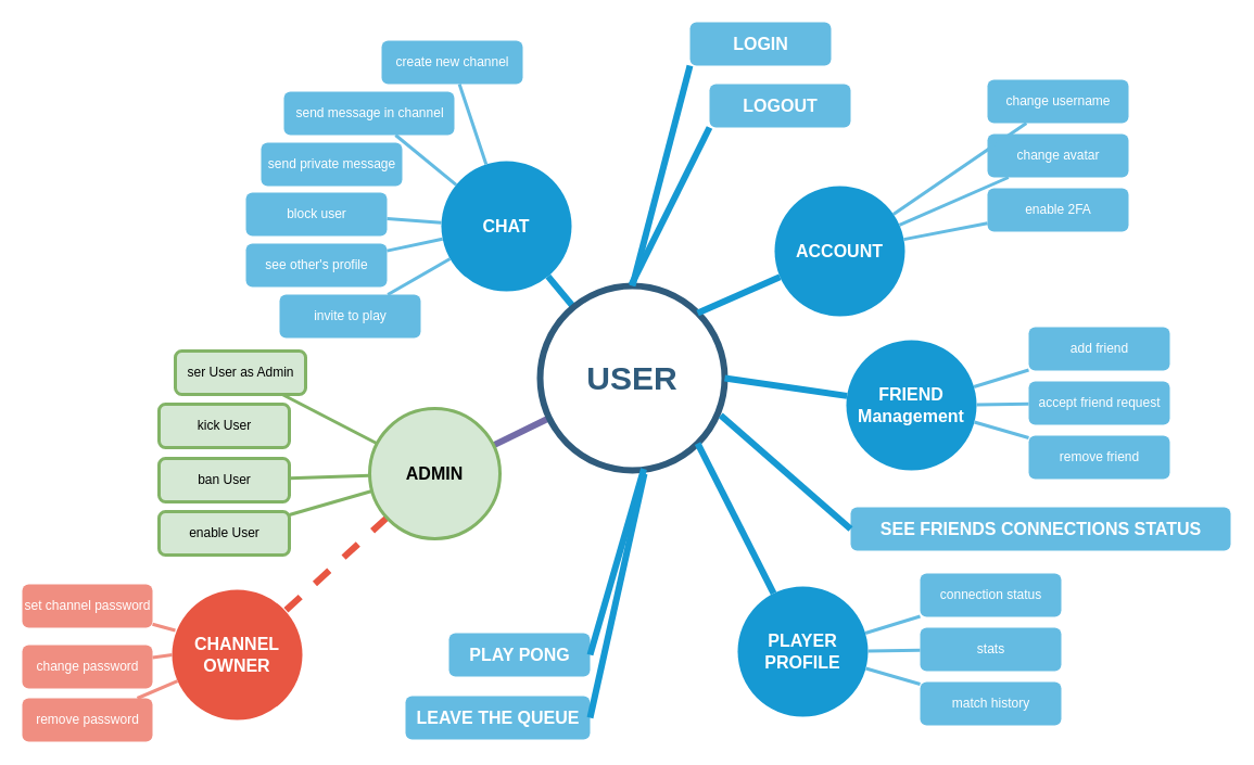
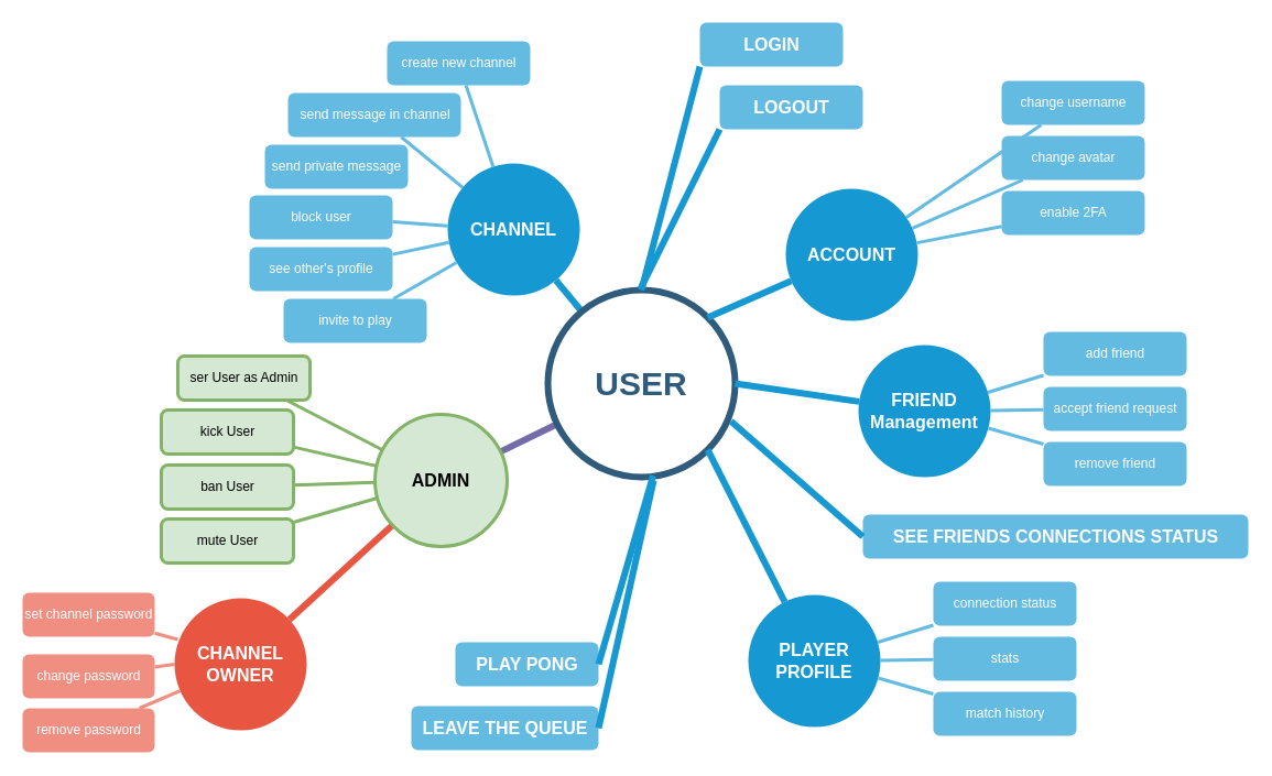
  <mxCell id="0" />
  <mxCell id="1" parent="0" />
- <mxCell id="2" value="CHAT" style="ellipse;whiteSpace=wrap;html=1;shadow=0;fontFamily=Helvetica;fontSize=16;fontColor=#FFFFFF;align=center;strokeWidth=3;fillColor=#1699D3;strokeColor=none;fontStyle=1" parent="1" vertex="1"><mxGeometry x="406" y="148" width="120" height="120" as="geometry" /></mxCell>
+ <mxCell id="2" value="CHANNEL" style="ellipse;whiteSpace=wrap;html=1;shadow=0;fontFamily=Helvetica;fontSize=16;fontColor=#FFFFFF;align=center;strokeWidth=3;fillColor=#1699D3;strokeColor=none;fontStyle=1" parent="1" vertex="1"><mxGeometry x="406" y="148" width="120" height="120" as="geometry" /></mxCell>
  <mxCell id="3" value="CHANNEL OWNER" style="ellipse;whiteSpace=wrap;html=1;shadow=0;fontFamily=Helvetica;fontSize=16;fontColor=#FFFFFF;align=center;strokeWidth=3;fillColor=#E85642;strokeColor=none;fontStyle=1" parent="1" vertex="1"><mxGeometry x="158" y="543" width="120" height="120" as="geometry" /></mxCell>
  <mxCell id="4" style="endArrow=none;strokeWidth=6;strokeColor=#1699D3;html=1;" parent="1" source="24" target="2" edge="1"><mxGeometry relative="1" as="geometry" /></mxCell>
  <mxCell id="5" style="endArrow=none;strokeWidth=6;strokeColor=#736CA8;html=1;" parent="1" source="24" target="25" edge="1"><mxGeometry relative="1" as="geometry" /></mxCell>
- <mxCell id="6" value="" style="edgeStyle=none;endArrow=none;strokeWidth=6;strokeColor=#E85642;html=1;dashed=1;" parent="1" source="25" target="3" edge="1"><mxGeometry x="181" y="226.5" width="100" height="100" as="geometry"><mxPoint x="-157" y="-133.5" as="sourcePoint" /><mxPoint x="-57" y="-233.5" as="targetPoint" /></mxGeometry></mxCell>
+ <mxCell id="6" value="" style="edgeStyle=none;endArrow=none;strokeWidth=6;strokeColor=#E85642;html=1;" parent="1" source="25" target="3" edge="1"><mxGeometry x="181" y="226.5" width="100" height="100" as="geometry"><mxPoint x="-157" y="-133.5" as="sourcePoint" /><mxPoint x="-57" y="-233.5" as="targetPoint" /></mxGeometry></mxCell>
  <mxCell id="7" value="invite to play" style="rounded=1;fillColor=#64BBE2;strokeColor=none;strokeWidth=3;shadow=0;html=1;fontColor=#FFFFFF;" parent="1" vertex="1"><mxGeometry x="257" y="271" width="130" height="40" as="geometry" /></mxCell>
  <mxCell id="8" value="see other's profile" style="rounded=1;fillColor=#64BBE2;strokeColor=none;strokeWidth=3;shadow=0;html=1;fontColor=#FFFFFF;" parent="1" vertex="1"><mxGeometry x="226" y="224" width="130" height="40" as="geometry" /></mxCell>
  <mxCell id="9" value="block user" style="rounded=1;fillColor=#64BBE2;strokeColor=none;strokeWidth=3;shadow=0;html=1;fontColor=#FFFFFF;" parent="1" vertex="1"><mxGeometry x="226" y="177" width="130" height="40" as="geometry" /></mxCell>
  <mxCell id="10" value="send private message" style="rounded=1;fillColor=#64BBE2;strokeColor=none;strokeWidth=3;shadow=0;html=1;fontColor=#FFFFFF;" parent="1" vertex="1"><mxGeometry x="240" y="131" width="130" height="40" as="geometry" /></mxCell>
  <mxCell id="11" value="send message in channel" style="rounded=1;fillColor=#64BBE2;strokeColor=none;strokeWidth=3;shadow=0;html=1;fontColor=#FFFFFF;" parent="1" vertex="1"><mxGeometry x="261" y="84" width="157" height="40" as="geometry" /></mxCell>
  <mxCell id="12" value="create new channel" style="rounded=1;fillColor=#64BBE2;strokeColor=none;strokeWidth=3;shadow=0;html=1;fontColor=#FFFFFF;" parent="1" vertex="1"><mxGeometry x="351" y="37" width="130" height="40" as="geometry" /></mxCell>
  <mxCell id="13" value="" style="edgeStyle=none;endArrow=none;strokeWidth=3;strokeColor=#64BBE2;html=1;" parent="1" source="2" target="7" edge="1"><mxGeometry x="-221.5" y="56.5" width="100" height="100" as="geometry"><mxPoint x="-655.5" y="-306.5" as="sourcePoint" /><mxPoint x="-555.5" y="-406.5" as="targetPoint" /></mxGeometry></mxCell>
  <mxCell id="14" value="" style="edgeStyle=none;endArrow=none;strokeWidth=3;strokeColor=#64BBE2;html=1;" parent="1" source="2" target="8" edge="1"><mxGeometry x="-221.5" y="56.5" width="100" height="100" as="geometry"><mxPoint x="-655.5" y="-306.5" as="sourcePoint" /><mxPoint x="-555.5" y="-406.5" as="targetPoint" /></mxGeometry></mxCell>
  <mxCell id="15" value="" style="edgeStyle=none;endArrow=none;strokeWidth=3;strokeColor=#64BBE2;html=1;" parent="1" source="2" target="9" edge="1"><mxGeometry x="-221.5" y="56.5" width="100" height="100" as="geometry"><mxPoint x="-655.5" y="-306.5" as="sourcePoint" /><mxPoint x="-555.5" y="-406.5" as="targetPoint" /></mxGeometry></mxCell>
  <mxCell id="16" value="" style="edgeStyle=none;endArrow=none;strokeWidth=3;strokeColor=#64BBE2;html=1;" parent="1" source="2" target="11" edge="1"><mxGeometry x="-221.5" y="56.5" width="100" height="100" as="geometry"><mxPoint x="-655.5" y="-306.5" as="sourcePoint" /><mxPoint x="-555.5" y="-406.5" as="targetPoint" /></mxGeometry></mxCell>
  <mxCell id="17" value="" style="edgeStyle=none;endArrow=none;strokeWidth=3;strokeColor=#64BBE2;html=1;" parent="1" source="2" target="12" edge="1"><mxGeometry x="-221.5" y="56.5" width="100" height="100" as="geometry"><mxPoint x="-655.5" y="-306.5" as="sourcePoint" /><mxPoint x="-555.5" y="-406.5" as="targetPoint" /></mxGeometry></mxCell>
  <mxCell id="18" value="set channel password" style="rounded=1;fillColor=#f08e81;strokeColor=none;strokeWidth=3;shadow=0;html=1;fontColor=#FFFFFF;" parent="1" vertex="1"><mxGeometry x="20" y="538" width="120" height="40" as="geometry" /></mxCell>
  <mxCell id="19" value="change password" style="rounded=1;fillColor=#f08e81;strokeColor=none;strokeWidth=3;shadow=0;html=1;fontColor=#FFFFFF;" parent="1" vertex="1"><mxGeometry x="20" y="594" width="120" height="40" as="geometry" /></mxCell>
  <mxCell id="20" value="remove password" style="rounded=1;fillColor=#f08e81;strokeColor=none;strokeWidth=3;shadow=0;html=1;fontColor=#FFFFFF;" parent="1" vertex="1"><mxGeometry x="20" y="643" width="120" height="40" as="geometry" /></mxCell>
  <mxCell id="21" value="" style="edgeStyle=none;endArrow=none;strokeWidth=3;strokeColor=#F08E81;html=1;exitX=0.025;exitY=0.313;exitDx=0;exitDy=0;exitPerimeter=0;" parent="1" source="3" target="18" edge="1"><mxGeometry x="188.5" y="51.5" width="100" height="100" as="geometry"><mxPoint x="152.701" y="550.902" as="sourcePoint" /><mxPoint x="-136" y="-636.5" as="targetPoint" /></mxGeometry></mxCell>
  <mxCell id="22" value="" style="edgeStyle=none;endArrow=none;strokeWidth=3;strokeColor=#F08E81;html=1;exitX=0;exitY=0.5;exitDx=0;exitDy=0;" parent="1" source="3" target="19" edge="1"><mxGeometry x="188.5" y="51.5" width="100" height="100" as="geometry"><mxPoint x="158.001" y="571.098" as="sourcePoint" /><mxPoint x="-136" y="-636.5" as="targetPoint" /></mxGeometry></mxCell>
  <mxCell id="23" value="" style="edgeStyle=none;endArrow=none;strokeWidth=3;strokeColor=#F08E81;html=1;" parent="1" source="3" target="20" edge="1"><mxGeometry x="188.5" y="51.5" width="100" height="100" as="geometry"><mxPoint x="-230.5" y="-479.5" as="sourcePoint" /><mxPoint x="-130.5" y="-579.5" as="targetPoint" /></mxGeometry></mxCell>
  <mxCell id="24" value="USER" style="ellipse;whiteSpace=wrap;html=1;shadow=0;fontFamily=Helvetica;fontSize=30;fontColor=#2F5B7C;align=center;strokeColor=#2F5B7C;strokeWidth=6;fillColor=#FFFFFF;fontStyle=1;gradientColor=none;" parent="1" vertex="1"><mxGeometry x="497" y="263" width="170" height="170" as="geometry" /></mxCell>
  <mxCell id="25" value="ADMIN" style="ellipse;whiteSpace=wrap;html=1;shadow=0;fontFamily=Helvetica;fontSize=16;align=center;strokeWidth=3;fillColor=#d5e8d4;strokeColor=#82b366;fontStyle=1" parent="1" vertex="1"><mxGeometry x="340" y="376" width="120" height="120" as="geometry" /></mxCell>
  <mxCell id="26" value="ser User as Admin" style="rounded=1;fillColor=#d5e8d4;strokeColor=#82b366;strokeWidth=3;shadow=0;html=1;" parent="1" vertex="1"><mxGeometry x="161" y="323" width="120" height="40" as="geometry" /></mxCell>
  <mxCell id="27" value="kick User" style="rounded=1;fillColor=#d5e8d4;strokeColor=#82b366;strokeWidth=3;shadow=0;html=1;" parent="1" vertex="1"><mxGeometry x="146" y="372" width="120" height="40" as="geometry" /></mxCell>
- <mxCell id="28" value="enable User" style="rounded=1;fillColor=#d5e8d4;strokeColor=#82b366;strokeWidth=3;shadow=0;html=1;" parent="1" vertex="1"><mxGeometry x="146" y="471" width="120" height="40" as="geometry" /></mxCell>
+ <mxCell id="28" value="mute User" style="rounded=1;fillColor=#d5e8d4;strokeColor=#82b366;strokeWidth=3;shadow=0;html=1;" parent="1" vertex="1"><mxGeometry x="146" y="471" width="120" height="40" as="geometry" /></mxCell>
  <mxCell id="29" value="" style="edgeStyle=none;endArrow=none;strokeWidth=3;strokeColor=#82b366;html=1;fillColor=#d5e8d4;" parent="1" source="25" target="26" edge="1"><mxGeometry x="-1498" y="-303.5" width="100" height="100" as="geometry"><mxPoint x="-1604" y="-571" as="sourcePoint" /><mxPoint x="-1504" y="-671" as="targetPoint" /></mxGeometry></mxCell>
  <mxCell id="30" value="ban User" style="rounded=1;fillColor=#d5e8d4;strokeColor=#82b366;strokeWidth=3;shadow=0;html=1;" parent="1" vertex="1"><mxGeometry x="146" y="422" width="120" height="40" as="geometry" /></mxCell>
+ <mxCell id="31" value="" style="edgeStyle=none;endArrow=none;strokeWidth=3;strokeColor=#82b366;html=1;fillColor=#d5e8d4;" parent="1" source="25" target="27" edge="1"><mxGeometry x="-1498" y="-303.5" width="100" height="100" as="geometry"><mxPoint x="-1604" y="-571" as="sourcePoint" /><mxPoint x="-1504" y="-671" as="targetPoint" /></mxGeometry></mxCell>
  <mxCell id="32" value="" style="edgeStyle=none;endArrow=none;strokeWidth=3;strokeColor=#82b366;html=1;fillColor=#d5e8d4;" parent="1" source="25" target="28" edge="1"><mxGeometry x="-1498" y="-303.5" width="100" height="100" as="geometry"><mxPoint x="-1604" y="-571" as="sourcePoint" /><mxPoint x="-1504" y="-671" as="targetPoint" /></mxGeometry></mxCell>
  <mxCell id="33" value="" style="edgeStyle=none;endArrow=none;strokeWidth=3;strokeColor=#82b366;html=1;fillColor=#d5e8d4;" parent="1" source="25" target="30" edge="1"><mxGeometry x="-1498" y="-303.5" width="100" height="100" as="geometry"><mxPoint x="-1604" y="-571" as="sourcePoint" /><mxPoint x="-1504" y="-671" as="targetPoint" /></mxGeometry></mxCell>
  <mxCell id="34" style="edgeStyle=none;rounded=0;html=1;exitX=0.5;exitY=1;endArrow=none;endFill=0;jettySize=auto;orthogonalLoop=1;strokeColor=#82b366;strokeWidth=2;fillColor=#d5e8d4;fontSize=20;fontColor=#23445D;" parent="1" source="30" target="30" edge="1"><mxGeometry relative="1" as="geometry" /></mxCell>
  <mxCell id="35" style="edgeStyle=orthogonalEdgeStyle;rounded=0;orthogonalLoop=1;jettySize=auto;html=1;exitX=0.5;exitY=1;exitDx=0;exitDy=0;" edge="1" parent="1" source="11" target="11"><mxGeometry relative="1" as="geometry" /></mxCell>
  <mxCell id="36" value="ACCOUNT" style="ellipse;whiteSpace=wrap;html=1;shadow=0;fontFamily=Helvetica;fontSize=16;fontColor=#FFFFFF;align=center;strokeWidth=3;fillColor=#1699D3;strokeColor=none;fontStyle=1" vertex="1" parent="1"><mxGeometry x="713" y="171" width="120" height="120" as="geometry" /></mxCell>
  <mxCell id="37" style="endArrow=none;strokeWidth=6;strokeColor=#1699D3;html=1;exitX=1;exitY=0;exitDx=0;exitDy=0;" edge="1" parent="1" target="36" source="24"><mxGeometry relative="1" as="geometry"><mxPoint x="643" y="294" as="sourcePoint" /></mxGeometry></mxCell>
  <mxCell id="38" value="enable 2FA" style="rounded=1;fillColor=#64BBE2;strokeColor=none;strokeWidth=3;shadow=0;html=1;fontColor=#FFFFFF;" vertex="1" parent="1"><mxGeometry x="909" y="173" width="130" height="40" as="geometry" /></mxCell>
  <mxCell id="39" value="change avatar" style="rounded=1;fillColor=#64BBE2;strokeColor=none;strokeWidth=3;shadow=0;html=1;fontColor=#FFFFFF;" vertex="1" parent="1"><mxGeometry x="909" y="123" width="130" height="40" as="geometry" /></mxCell>
  <mxCell id="40" value="change username" style="rounded=1;fillColor=#64BBE2;strokeColor=none;strokeWidth=3;shadow=0;html=1;fontColor=#FFFFFF;" vertex="1" parent="1"><mxGeometry x="909" y="73" width="130" height="40" as="geometry" /></mxCell>
  <mxCell id="41" value="" style="edgeStyle=none;endArrow=none;strokeWidth=3;strokeColor=#64BBE2;html=1;" edge="1" parent="1" source="36" target="38"><mxGeometry x="-221.5" y="56.5" width="100" height="100" as="geometry"><mxPoint x="3.5" y="-213.5" as="sourcePoint" /><mxPoint x="103.5" y="-313.5" as="targetPoint" /></mxGeometry></mxCell>
  <mxCell id="42" value="" style="edgeStyle=none;endArrow=none;strokeWidth=3;strokeColor=#64BBE2;html=1;" edge="1" parent="1" source="36" target="39"><mxGeometry x="-221.5" y="56.5" width="100" height="100" as="geometry"><mxPoint x="3.5" y="-213.5" as="sourcePoint" /><mxPoint x="103.5" y="-313.5" as="targetPoint" /></mxGeometry></mxCell>
  <mxCell id="43" value="" style="edgeStyle=none;endArrow=none;strokeWidth=3;strokeColor=#64BBE2;html=1;" edge="1" parent="1" source="36" target="40"><mxGeometry x="-221.5" y="56.5" width="100" height="100" as="geometry"><mxPoint x="3.5" y="-213.5" as="sourcePoint" /><mxPoint x="103.5" y="-313.5" as="targetPoint" /></mxGeometry></mxCell>
  <mxCell id="44" style="edgeStyle=orthogonalEdgeStyle;rounded=0;orthogonalLoop=1;jettySize=auto;html=1;exitX=0.5;exitY=1;exitDx=0;exitDy=0;" edge="1" parent="1"><mxGeometry relative="1" as="geometry"><mxPoint x="1005.5" y="88" as="sourcePoint" /><mxPoint x="1005.5" y="88" as="targetPoint" /></mxGeometry></mxCell>
  <mxCell id="45" value="FRIEND Management" style="ellipse;whiteSpace=wrap;html=1;shadow=0;fontFamily=Helvetica;fontSize=16;fontColor=#FFFFFF;align=center;strokeWidth=3;fillColor=#1699D3;strokeColor=none;fontStyle=1" vertex="1" parent="1"><mxGeometry x="779" y="313" width="120" height="120" as="geometry" /></mxCell>
  <mxCell id="46" style="endArrow=none;strokeWidth=6;strokeColor=#1699D3;html=1;exitX=1;exitY=0.5;exitDx=0;exitDy=0;" edge="1" parent="1" target="45" source="24"><mxGeometry relative="1" as="geometry"><mxPoint x="646" y="464" as="sourcePoint" /></mxGeometry></mxCell>
  <mxCell id="47" value="remove friend" style="rounded=1;fillColor=#64BBE2;strokeColor=none;strokeWidth=3;shadow=0;html=1;fontColor=#FFFFFF;" vertex="1" parent="1"><mxGeometry x="947" y="401" width="130" height="40" as="geometry" /></mxCell>
  <mxCell id="48" value="accept friend request" style="rounded=1;fillColor=#64BBE2;strokeColor=none;strokeWidth=3;shadow=0;html=1;fontColor=#FFFFFF;" vertex="1" parent="1"><mxGeometry x="947" y="351" width="130" height="40" as="geometry" /></mxCell>
  <mxCell id="49" value="add friend" style="rounded=1;fillColor=#64BBE2;strokeColor=none;strokeWidth=3;shadow=0;html=1;fontColor=#FFFFFF;" vertex="1" parent="1"><mxGeometry x="947" y="301" width="130" height="40" as="geometry" /></mxCell>
  <mxCell id="50" value="" style="edgeStyle=none;endArrow=none;strokeWidth=3;strokeColor=#64BBE2;html=1;" edge="1" parent="1" source="45" target="47"><mxGeometry x="-221.5" y="56.5" width="100" height="100" as="geometry"><mxPoint x="7.5" y="-37.5" as="sourcePoint" /><mxPoint x="107.5" y="-137.5" as="targetPoint" /></mxGeometry></mxCell>
  <mxCell id="51" value="" style="edgeStyle=none;endArrow=none;strokeWidth=3;strokeColor=#64BBE2;html=1;" edge="1" parent="1" source="45" target="48"><mxGeometry x="-221.5" y="56.5" width="100" height="100" as="geometry"><mxPoint x="7.5" y="-37.5" as="sourcePoint" /><mxPoint x="107.5" y="-137.5" as="targetPoint" /></mxGeometry></mxCell>
  <mxCell id="52" value="" style="edgeStyle=none;endArrow=none;strokeWidth=3;strokeColor=#64BBE2;html=1;" edge="1" parent="1" source="45" target="49"><mxGeometry x="-221.5" y="56.5" width="100" height="100" as="geometry"><mxPoint x="7.5" y="-37.5" as="sourcePoint" /><mxPoint x="107.5" y="-137.5" as="targetPoint" /></mxGeometry></mxCell>
  <mxCell id="53" style="edgeStyle=orthogonalEdgeStyle;rounded=0;orthogonalLoop=1;jettySize=auto;html=1;exitX=0.5;exitY=1;exitDx=0;exitDy=0;" edge="1" parent="1"><mxGeometry relative="1" as="geometry"><mxPoint x="1043.5" y="316" as="sourcePoint" /><mxPoint x="1043.5" y="316" as="targetPoint" /></mxGeometry></mxCell>
  <mxCell id="54" value="PLAYER PROFILE" style="ellipse;whiteSpace=wrap;html=1;shadow=0;fontFamily=Helvetica;fontSize=16;fontColor=#FFFFFF;align=center;strokeWidth=3;fillColor=#1699D3;strokeColor=none;fontStyle=1" vertex="1" parent="1"><mxGeometry x="679" y="540" width="120" height="120" as="geometry" /></mxCell>
  <mxCell id="55" style="endArrow=none;strokeWidth=6;strokeColor=#1699D3;html=1;exitX=1;exitY=1;exitDx=0;exitDy=0;" edge="1" parent="1" target="54" source="24"><mxGeometry relative="1" as="geometry"><mxPoint x="588" y="530" as="sourcePoint" /></mxGeometry></mxCell>
  <mxCell id="56" value="match history" style="rounded=1;fillColor=#64BBE2;strokeColor=none;strokeWidth=3;shadow=0;html=1;fontColor=#FFFFFF;" vertex="1" parent="1"><mxGeometry x="847" y="628" width="130" height="40" as="geometry" /></mxCell>
  <mxCell id="57" value="stats" style="rounded=1;fillColor=#64BBE2;strokeColor=none;strokeWidth=3;shadow=0;html=1;fontColor=#FFFFFF;" vertex="1" parent="1"><mxGeometry x="847" y="578" width="130" height="40" as="geometry" /></mxCell>
  <mxCell id="58" value="connection status" style="rounded=1;fillColor=#64BBE2;strokeColor=none;strokeWidth=3;shadow=0;html=1;fontColor=#FFFFFF;" vertex="1" parent="1"><mxGeometry x="847" y="528" width="130" height="40" as="geometry" /></mxCell>
  <mxCell id="59" value="" style="edgeStyle=none;endArrow=none;strokeWidth=3;strokeColor=#64BBE2;html=1;" edge="1" parent="1" source="54" target="56"><mxGeometry x="-221.5" y="56.5" width="100" height="100" as="geometry"><mxPoint x="-92.5" y="189.5" as="sourcePoint" /><mxPoint x="7.5" y="89.5" as="targetPoint" /></mxGeometry></mxCell>
  <mxCell id="60" value="" style="edgeStyle=none;endArrow=none;strokeWidth=3;strokeColor=#64BBE2;html=1;" edge="1" parent="1" source="54" target="57"><mxGeometry x="-221.5" y="56.5" width="100" height="100" as="geometry"><mxPoint x="-92.5" y="189.5" as="sourcePoint" /><mxPoint x="7.5" y="89.5" as="targetPoint" /></mxGeometry></mxCell>
  <mxCell id="61" value="" style="edgeStyle=none;endArrow=none;strokeWidth=3;strokeColor=#64BBE2;html=1;" edge="1" parent="1" source="54" target="58"><mxGeometry x="-221.5" y="56.5" width="100" height="100" as="geometry"><mxPoint x="-92.5" y="189.5" as="sourcePoint" /><mxPoint x="7.5" y="89.5" as="targetPoint" /></mxGeometry></mxCell>
  <mxCell id="62" style="edgeStyle=orthogonalEdgeStyle;rounded=0;orthogonalLoop=1;jettySize=auto;html=1;exitX=0.5;exitY=1;exitDx=0;exitDy=0;" edge="1" parent="1"><mxGeometry relative="1" as="geometry"><mxPoint x="943.5" y="543" as="sourcePoint" /><mxPoint x="943.5" y="543" as="targetPoint" /></mxGeometry></mxCell>
  <mxCell id="63" value="LOGIN" style="rounded=1;fillColor=#64BBE2;strokeColor=none;strokeWidth=3;shadow=0;html=1;fontColor=#FFFFFF;fontStyle=1;fontSize=16;" vertex="1" parent="1"><mxGeometry x="635" y="20" width="130" height="40" as="geometry" /></mxCell>
  <mxCell id="64" style="endArrow=none;strokeWidth=6;strokeColor=#1699D3;html=1;exitX=0.5;exitY=0;exitDx=0;exitDy=0;entryX=0;entryY=1;entryDx=0;entryDy=0;" edge="1" parent="1" source="24" target="63"><mxGeometry relative="1" as="geometry"><mxPoint x="652" y="298" as="sourcePoint" /><mxPoint x="728" y="265" as="targetPoint" /></mxGeometry></mxCell>
  <mxCell id="65" value="LOGOUT" style="rounded=1;fillColor=#64BBE2;strokeColor=none;strokeWidth=3;shadow=0;html=1;fontColor=#FFFFFF;fontStyle=1;fontSize=16;" vertex="1" parent="1"><mxGeometry x="653" y="77" width="130" height="40" as="geometry" /></mxCell>
  <mxCell id="66" style="endArrow=none;strokeWidth=6;strokeColor=#1699D3;html=1;entryX=0;entryY=1;entryDx=0;entryDy=0;" edge="1" parent="1" target="65"><mxGeometry relative="1" as="geometry"><mxPoint x="581" y="262" as="sourcePoint" /><mxPoint x="645" y="70" as="targetPoint" /></mxGeometry></mxCell>
  <mxCell id="67" value="PLAY PONG" style="rounded=1;fillColor=#64BBE2;strokeColor=none;strokeWidth=3;shadow=0;html=1;fontColor=#FFFFFF;fontStyle=1;fontSize=16;" vertex="1" parent="1"><mxGeometry x="413" y="583" width="130" height="40" as="geometry" /></mxCell>
  <mxCell id="68" style="endArrow=none;strokeWidth=6;strokeColor=#1699D3;html=1;exitX=1;exitY=0.5;exitDx=0;exitDy=0;entryX=0.562;entryY=0.992;entryDx=0;entryDy=0;entryPerimeter=0;" edge="1" parent="1" target="24" source="67"><mxGeometry relative="1" as="geometry"><mxPoint x="421" y="809" as="sourcePoint" /><mxPoint x="567" y="811" as="targetPoint" /></mxGeometry></mxCell>
  <mxCell id="69" value="LEAVE THE QUEUE" style="rounded=1;fillColor=#64BBE2;strokeColor=none;strokeWidth=3;shadow=0;html=1;fontColor=#FFFFFF;fontStyle=1;fontSize=16;" vertex="1" parent="1"><mxGeometry x="373" y="641" width="170" height="40" as="geometry" /></mxCell>
  <mxCell id="70" style="endArrow=none;strokeWidth=6;strokeColor=#1699D3;html=1;exitX=1;exitY=0.5;exitDx=0;exitDy=0;" edge="1" parent="1" source="69"><mxGeometry relative="1" as="geometry"><mxPoint x="420" y="808" as="sourcePoint" /><mxPoint x="593" y="436" as="targetPoint" /></mxGeometry></mxCell>
  <mxCell id="71" value="SEE FRIENDS CONNECTIONS STATUS" style="rounded=1;fillColor=#64BBE2;strokeColor=none;strokeWidth=3;shadow=0;html=1;fontColor=#FFFFFF;fontStyle=1;fontSize=16;" vertex="1" parent="1"><mxGeometry x="783" y="467" width="350" height="40" as="geometry" /></mxCell>
  <mxCell id="72" style="endArrow=none;strokeWidth=6;strokeColor=#1699D3;html=1;exitX=0.978;exitY=0.701;exitDx=0;exitDy=0;exitPerimeter=0;entryX=0;entryY=0.5;entryDx=0;entryDy=0;" edge="1" parent="1" source="24" target="71"><mxGeometry relative="1" as="geometry"><mxPoint x="721" y="418" as="sourcePoint" /><mxPoint x="791" y="556" as="targetPoint" /></mxGeometry></mxCell>
